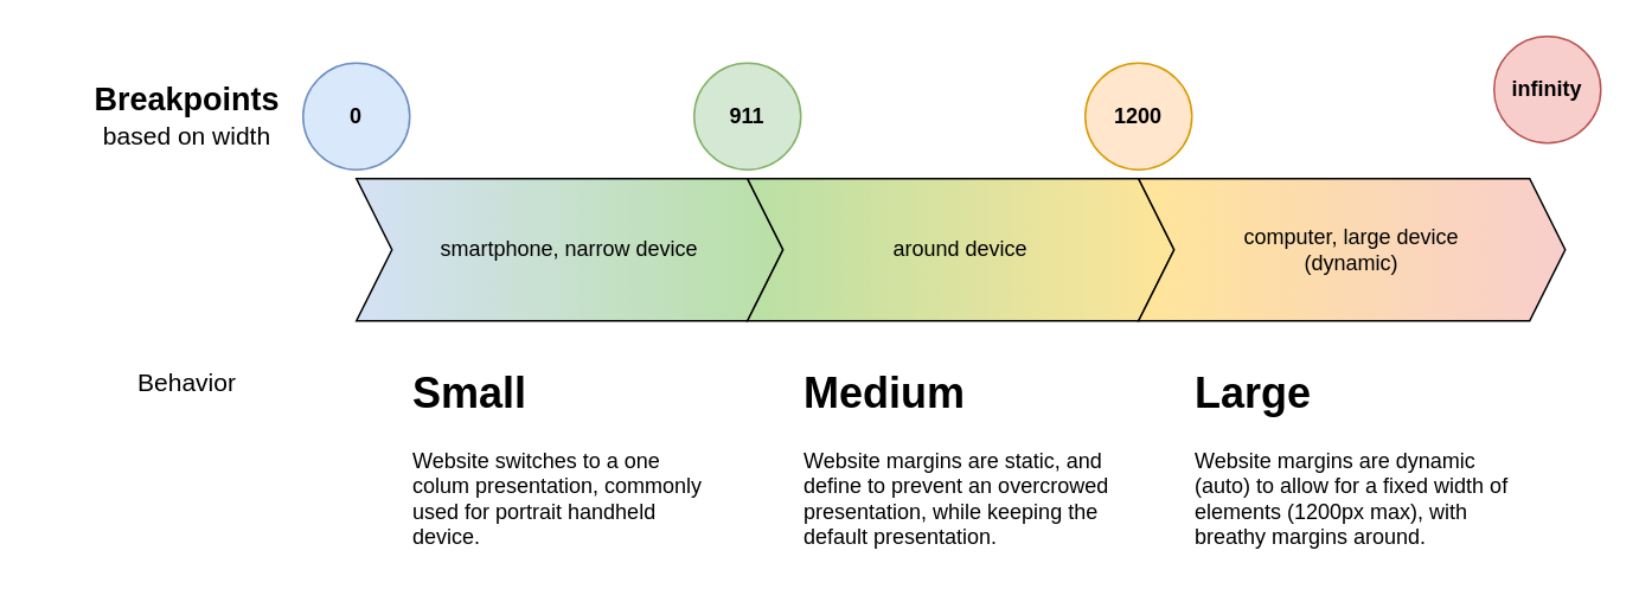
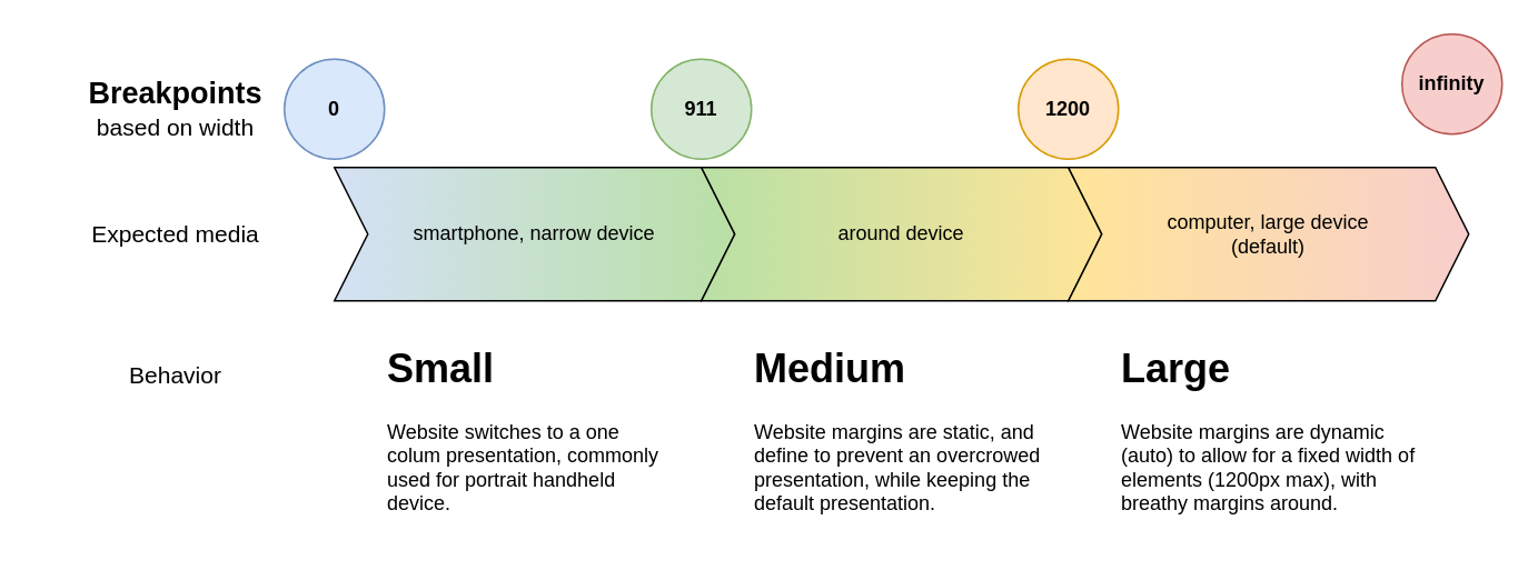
  <mxCell id="0" />
  <mxCell id="1" parent="0" />
  <mxCell id="2" value="smartphone, narrow device" style="shape=step;perimeter=stepPerimeter;whiteSpace=wrap;html=1;fixedSize=1;gradientColor=#B9E0A5;gradientDirection=east;fillColor=#D4E1F5;" vertex="1" parent="1"><mxGeometry x="200" y="100" width="240" height="80" as="geometry" /></mxCell>
  <mxCell id="3" value="around device" style="shape=step;perimeter=stepPerimeter;whiteSpace=wrap;html=1;fixedSize=1;gradientColor=#FFE599;gradientDirection=east;fillColor=#B9E0A5;" vertex="1" parent="1"><mxGeometry x="420" y="100" width="240" height="80" as="geometry" /></mxCell>
- <mxCell id="4" value="computer, large device&lt;div&gt;(dynamic)&lt;/div&gt;" style="shape=step;perimeter=stepPerimeter;whiteSpace=wrap;html=1;fixedSize=1;gradientColor=#F8CECC;fillColor=#FFE599;gradientDirection=east;" vertex="1" parent="1"><mxGeometry x="640" y="100" width="240" height="80" as="geometry" /></mxCell>
+ <mxCell id="4" value="computer, large device&lt;div&gt;(default)&lt;/div&gt;" style="shape=step;perimeter=stepPerimeter;whiteSpace=wrap;html=1;fixedSize=1;gradientColor=#F8CECC;fillColor=#FFE599;gradientDirection=east;" vertex="1" parent="1"><mxGeometry x="640" y="100" width="240" height="80" as="geometry" /></mxCell>
  <mxCell id="5" value="&lt;b&gt;&lt;font style=&quot;font-size: 18px;&quot;&gt;Breakpoints&lt;/font&gt;&lt;/b&gt;&lt;div&gt;&lt;font style=&quot;font-size: 14px;&quot;&gt;based on width&lt;/font&gt;&lt;/div&gt;" style="text;html=1;align=center;verticalAlign=middle;whiteSpace=wrap;rounded=0;" vertex="1" parent="1"><mxGeometry x="20" y="50" width="170" height="30" as="geometry" /></mxCell>
  <mxCell id="6" value="&lt;b&gt;0&lt;/b&gt;" style="ellipse;whiteSpace=wrap;html=1;aspect=fixed;fillColor=#dae8fc;strokeColor=#6c8ebf;" vertex="1" parent="1"><mxGeometry x="170" y="35" width="60" height="60" as="geometry" /></mxCell>
  <mxCell id="7" value="&lt;b&gt;911&lt;/b&gt;" style="ellipse;whiteSpace=wrap;html=1;aspect=fixed;fillColor=#d5e8d4;strokeColor=#82b366;" vertex="1" parent="1"><mxGeometry x="390" y="35" width="60" height="60" as="geometry" /></mxCell>
  <mxCell id="8" value="&lt;b&gt;1200&lt;/b&gt;" style="ellipse;whiteSpace=wrap;html=1;aspect=fixed;fillColor=#ffe6cc;strokeColor=#d79b00;" vertex="1" parent="1"><mxGeometry x="610" y="35" width="60" height="60" as="geometry" /></mxCell>
  <mxCell id="9" value="&lt;b&gt;infinity&lt;/b&gt;" style="ellipse;whiteSpace=wrap;html=1;aspect=fixed;fillColor=#f8cecc;strokeColor=#b85450;" vertex="1" parent="1"><mxGeometry x="840" y="20" width="60" height="60" as="geometry" /></mxCell>
- <mxCell id="11" value="&lt;font style=&quot;font-size: 14px;&quot;&gt;Behavior&lt;/font&gt;" style="text;html=1;align=center;verticalAlign=middle;whiteSpace=wrap;rounded=0;" vertex="1" parent="1"><mxGeometry x="45" y="200" width="120" height="30" as="geometry" /></mxCell>
+ <mxCell id="10" value="&lt;font style=&quot;font-size: 14px;&quot;&gt;Expected media&lt;/font&gt;" style="text;html=1;align=center;verticalAlign=middle;whiteSpace=wrap;rounded=0;" vertex="1" parent="1"><mxGeometry x="45" y="125" width="120" height="30" as="geometry" /></mxCell>
+ <mxCell id="11" value="&lt;font style=&quot;font-size: 14px;&quot;&gt;Behavior&lt;/font&gt;" style="text;html=1;align=center;verticalAlign=middle;whiteSpace=wrap;rounded=0;" vertex="1" parent="1"><mxGeometry x="45" y="210" width="120" height="30" as="geometry" /></mxCell>
  <mxCell id="12" value="&lt;h1 style=&quot;margin-top: 0px;&quot;&gt;Small&lt;/h1&gt;&lt;p style=&quot;&quot;&gt;Website switches to a one colum&amp;nbsp;&lt;span style=&quot;background-color: initial;&quot;&gt;presentation, commonly used for portrait handheld device.&lt;/span&gt;&lt;/p&gt;" style="text;html=1;whiteSpace=wrap;overflow=hidden;rounded=0;" vertex="1" parent="1"><mxGeometry x="230" y="200" width="180" height="120" as="geometry" /></mxCell>
  <mxCell id="13" value="&lt;h1 style=&quot;margin-top: 0px;&quot;&gt;Medium&lt;/h1&gt;&lt;p style=&quot;&quot;&gt;Website margins are static, and define to prevent an overcrowed presentation, while keeping the default presentation.&lt;/p&gt;" style="text;html=1;whiteSpace=wrap;overflow=hidden;rounded=0;" vertex="1" parent="1"><mxGeometry x="450" y="200" width="180" height="120" as="geometry" /></mxCell>
  <mxCell id="14" value="&lt;h1 style=&quot;margin-top: 0px;&quot;&gt;Large&lt;/h1&gt;&lt;p style=&quot;&quot;&gt;Website margins are dynamic (auto) to allow for a fixed width of elements (1200px max), with breathy margins around.&lt;/p&gt;" style="text;html=1;whiteSpace=wrap;overflow=hidden;rounded=0;" vertex="1" parent="1"><mxGeometry x="670" y="200" width="180" height="120" as="geometry" /></mxCell>
